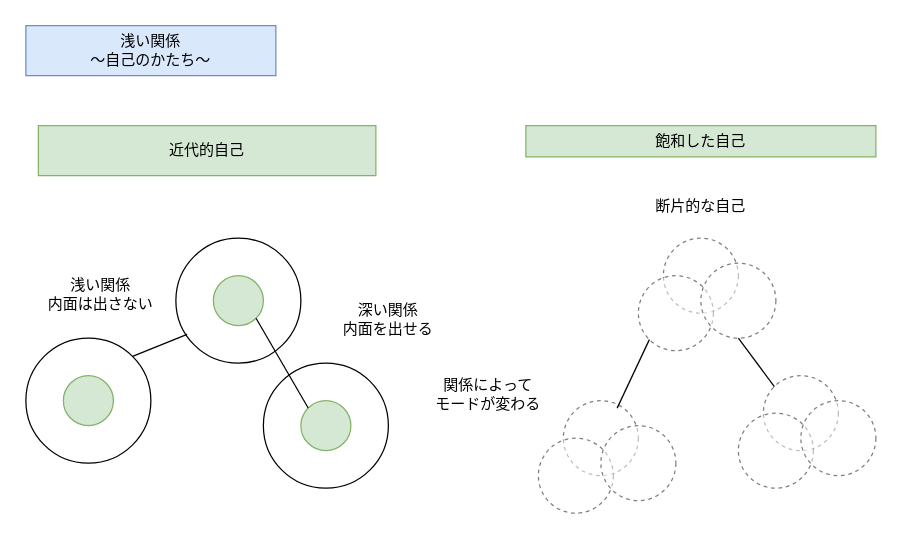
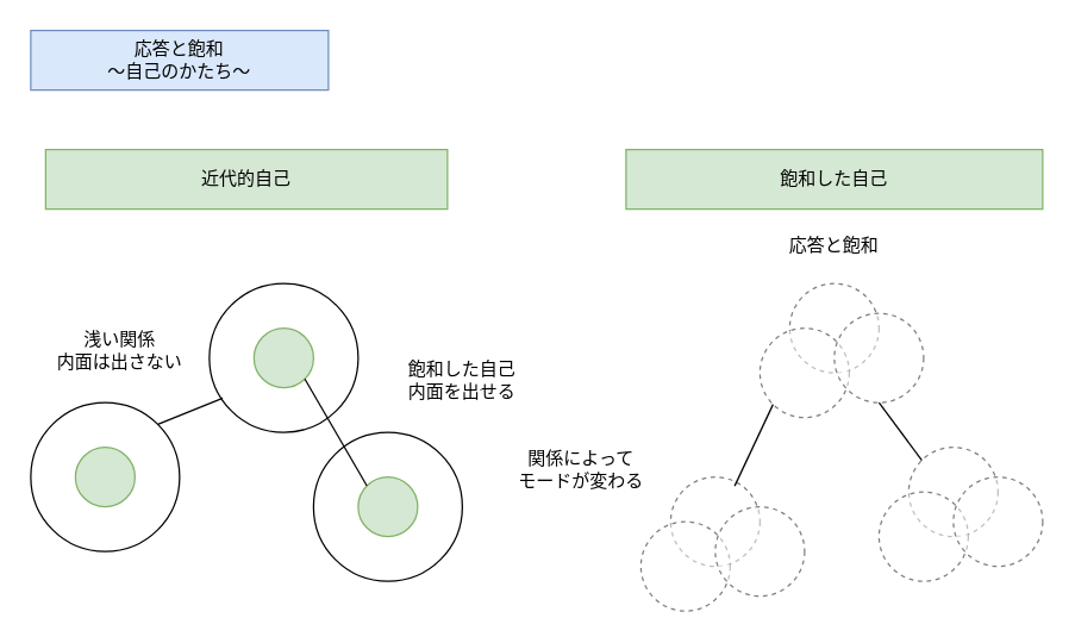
  <mxCell id="0" />
  <mxCell id="1" parent="0" />
- <mxCell id="2" value="浅い関係&lt;div&gt;～自己のかたち～&lt;/div&gt;" style="text;html=1;align=center;verticalAlign=middle;whiteSpace=wrap;rounded=0;fillColor=#dae8fc;strokeColor=#6c8ebf;" vertex="1" parent="1"><mxGeometry x="20" y="20" width="200" height="40" as="geometry" /></mxCell>
+ <mxCell id="2" value="応答と飽和&lt;div&gt;～自己のかたち～&lt;/div&gt;" style="text;html=1;align=center;verticalAlign=middle;whiteSpace=wrap;rounded=0;fillColor=#dae8fc;strokeColor=#6c8ebf;" vertex="1" parent="1"><mxGeometry x="20" y="20" width="200" height="40" as="geometry" /></mxCell>
  <mxCell id="3" value="" style="ellipse;whiteSpace=wrap;html=1;aspect=fixed;" vertex="1" parent="1"><mxGeometry x="140" y="190" width="100" height="100" as="geometry" /></mxCell>
  <mxCell id="4" value="近代的自己" style="text;html=1;align=center;verticalAlign=middle;whiteSpace=wrap;rounded=0;fillColor=#d5e8d4;strokeColor=#82b366;" vertex="1" parent="1"><mxGeometry x="30" y="100" width="270" height="40" as="geometry" /></mxCell>
  <mxCell id="5" value="" style="ellipse;whiteSpace=wrap;html=1;aspect=fixed;" vertex="1" parent="1"><mxGeometry x="20" y="270" width="100" height="100" as="geometry" /></mxCell>
  <mxCell id="6" value="" style="ellipse;whiteSpace=wrap;html=1;aspect=fixed;fillColor=#d5e8d4;strokeColor=#82b366;" vertex="1" parent="1"><mxGeometry x="170" y="220" width="40" height="40" as="geometry" /></mxCell>
  <mxCell id="7" value="" style="ellipse;whiteSpace=wrap;html=1;aspect=fixed;fillColor=#d5e8d4;strokeColor=#82b366;" vertex="1" parent="1"><mxGeometry x="50" y="300" width="40" height="40" as="geometry" /></mxCell>
  <mxCell id="8" value="" style="ellipse;whiteSpace=wrap;html=1;aspect=fixed;" vertex="1" parent="1"><mxGeometry x="210" y="290" width="100" height="100" as="geometry" /></mxCell>
  <mxCell id="9" value="" style="ellipse;whiteSpace=wrap;html=1;aspect=fixed;fillColor=#d5e8d4;strokeColor=#82b366;" vertex="1" parent="1"><mxGeometry x="240" y="320" width="40" height="40" as="geometry" /></mxCell>
  <mxCell id="10" value="" style="endArrow=none;html=1;entryX=0.09;entryY=0.77;entryDx=0;entryDy=0;entryPerimeter=0;exitX=1;exitY=0;exitDx=0;exitDy=0;" edge="1" parent="1" source="5" target="3"><mxGeometry width="50" height="50" relative="1" as="geometry"><mxPoint x="100" y="280" as="sourcePoint" /><mxPoint x="150" y="230" as="targetPoint" /></mxGeometry></mxCell>
  <mxCell id="11" value="" style="endArrow=none;html=1;entryX=1;entryY=1;entryDx=0;entryDy=0;exitX=0;exitY=0;exitDx=0;exitDy=0;" edge="1" parent="1" source="9" target="6"><mxGeometry width="50" height="50" relative="1" as="geometry"><mxPoint x="115" y="295" as="sourcePoint" /><mxPoint x="149" y="267" as="targetPoint" /></mxGeometry></mxCell>
- <mxCell id="12" value="深い関係&lt;div&gt;内面を出せる&lt;/div&gt;" style="text;html=1;align=center;verticalAlign=middle;whiteSpace=wrap;rounded=0;" vertex="1" parent="1"><mxGeometry x="260" y="230" width="100" height="50" as="geometry" /></mxCell>
+ <mxCell id="12" value="飽和した自己&lt;div&gt;内面を出せる&lt;/div&gt;" style="text;html=1;align=center;verticalAlign=middle;whiteSpace=wrap;rounded=0;" vertex="1" parent="1"><mxGeometry x="260" y="230" width="100" height="50" as="geometry" /></mxCell>
  <mxCell id="13" value="浅い関係&lt;div&gt;内面は出さない&lt;/div&gt;" style="text;html=1;align=center;verticalAlign=middle;whiteSpace=wrap;rounded=0;" vertex="1" parent="1"><mxGeometry x="30" y="210" width="100" height="50" as="geometry" /></mxCell>
- <mxCell id="14" value="飽和した自己" style="text;html=1;align=center;verticalAlign=middle;whiteSpace=wrap;rounded=0;fillColor=#d5e8d4;strokeColor=#82b366;" vertex="1" parent="1"><mxGeometry x="420" y="100" width="280" height="25" as="geometry" /></mxCell>
+ <mxCell id="14" value="飽和した自己" style="text;html=1;align=center;verticalAlign=middle;whiteSpace=wrap;rounded=0;fillColor=#d5e8d4;strokeColor=#82b366;" vertex="1" parent="1"><mxGeometry x="420" y="100" width="280" height="40" as="geometry" /></mxCell>
  <mxCell id="15" value="" style="ellipse;whiteSpace=wrap;html=1;aspect=fixed;dashed=1;opacity=50;" vertex="1" parent="1"><mxGeometry x="530" y="190" width="60" height="60" as="geometry" /></mxCell>
  <mxCell id="16" value="" style="ellipse;whiteSpace=wrap;html=1;aspect=fixed;dashed=1;opacity=50;" vertex="1" parent="1"><mxGeometry x="510" y="220" width="60" height="60" as="geometry" /></mxCell>
  <mxCell id="17" value="" style="ellipse;whiteSpace=wrap;html=1;aspect=fixed;dashed=1;opacity=50;" vertex="1" parent="1"><mxGeometry x="560" y="210" width="60" height="60" as="geometry" /></mxCell>
  <mxCell id="18" value="" style="ellipse;whiteSpace=wrap;html=1;aspect=fixed;dashed=1;opacity=50;" vertex="1" parent="1"><mxGeometry x="450" y="320" width="60" height="60" as="geometry" /></mxCell>
  <mxCell id="19" value="" style="ellipse;whiteSpace=wrap;html=1;aspect=fixed;dashed=1;opacity=50;" vertex="1" parent="1"><mxGeometry x="430" y="350" width="60" height="60" as="geometry" /></mxCell>
  <mxCell id="20" value="" style="ellipse;whiteSpace=wrap;html=1;aspect=fixed;dashed=1;opacity=50;" vertex="1" parent="1"><mxGeometry x="480" y="340" width="60" height="60" as="geometry" /></mxCell>
  <mxCell id="21" value="" style="ellipse;whiteSpace=wrap;html=1;aspect=fixed;dashed=1;opacity=50;" vertex="1" parent="1"><mxGeometry x="610" y="300" width="60" height="60" as="geometry" /></mxCell>
  <mxCell id="22" value="" style="ellipse;whiteSpace=wrap;html=1;aspect=fixed;dashed=1;opacity=50;" vertex="1" parent="1"><mxGeometry x="590" y="330" width="60" height="60" as="geometry" /></mxCell>
  <mxCell id="23" value="" style="ellipse;whiteSpace=wrap;html=1;aspect=fixed;dashed=1;opacity=50;" vertex="1" parent="1"><mxGeometry x="640" y="320" width="60" height="60" as="geometry" /></mxCell>
  <mxCell id="24" value="" style="endArrow=none;html=1;entryX=0;entryY=1;entryDx=0;entryDy=0;exitX=0.717;exitY=0.1;exitDx=0;exitDy=0;exitPerimeter=0;" edge="1" parent="1" source="18" target="16"><mxGeometry width="50" height="50" relative="1" as="geometry"><mxPoint x="450" y="322" as="sourcePoint" /><mxPoint x="408" y="250" as="targetPoint" /></mxGeometry></mxCell>
  <mxCell id="25" value="" style="endArrow=none;html=1;entryX=0.5;entryY=1;entryDx=0;entryDy=0;exitX=0;exitY=0;exitDx=0;exitDy=0;" edge="1" parent="1" source="21" target="17"><mxGeometry width="50" height="50" relative="1" as="geometry"><mxPoint x="644" y="285" as="sourcePoint" /><mxPoint x="670" y="230" as="targetPoint" /></mxGeometry></mxCell>
  <mxCell id="26" value="関係によって&lt;div&gt;モードが変わる&lt;/div&gt;" style="text;html=1;align=center;verticalAlign=middle;whiteSpace=wrap;rounded=0;" vertex="1" parent="1"><mxGeometry x="340" y="290" width="100" height="50" as="geometry" /></mxCell>
- <mxCell id="27" value="断片的な自己" style="text;html=1;align=center;verticalAlign=middle;whiteSpace=wrap;rounded=0;" vertex="1" parent="1"><mxGeometry x="510" y="140" width="100" height="50" as="geometry" /></mxCell>
+ <mxCell id="27" value="応答と飽和" style="text;html=1;align=center;verticalAlign=middle;whiteSpace=wrap;rounded=0;" vertex="1" parent="1"><mxGeometry x="510" y="140" width="100" height="50" as="geometry" /></mxCell>
